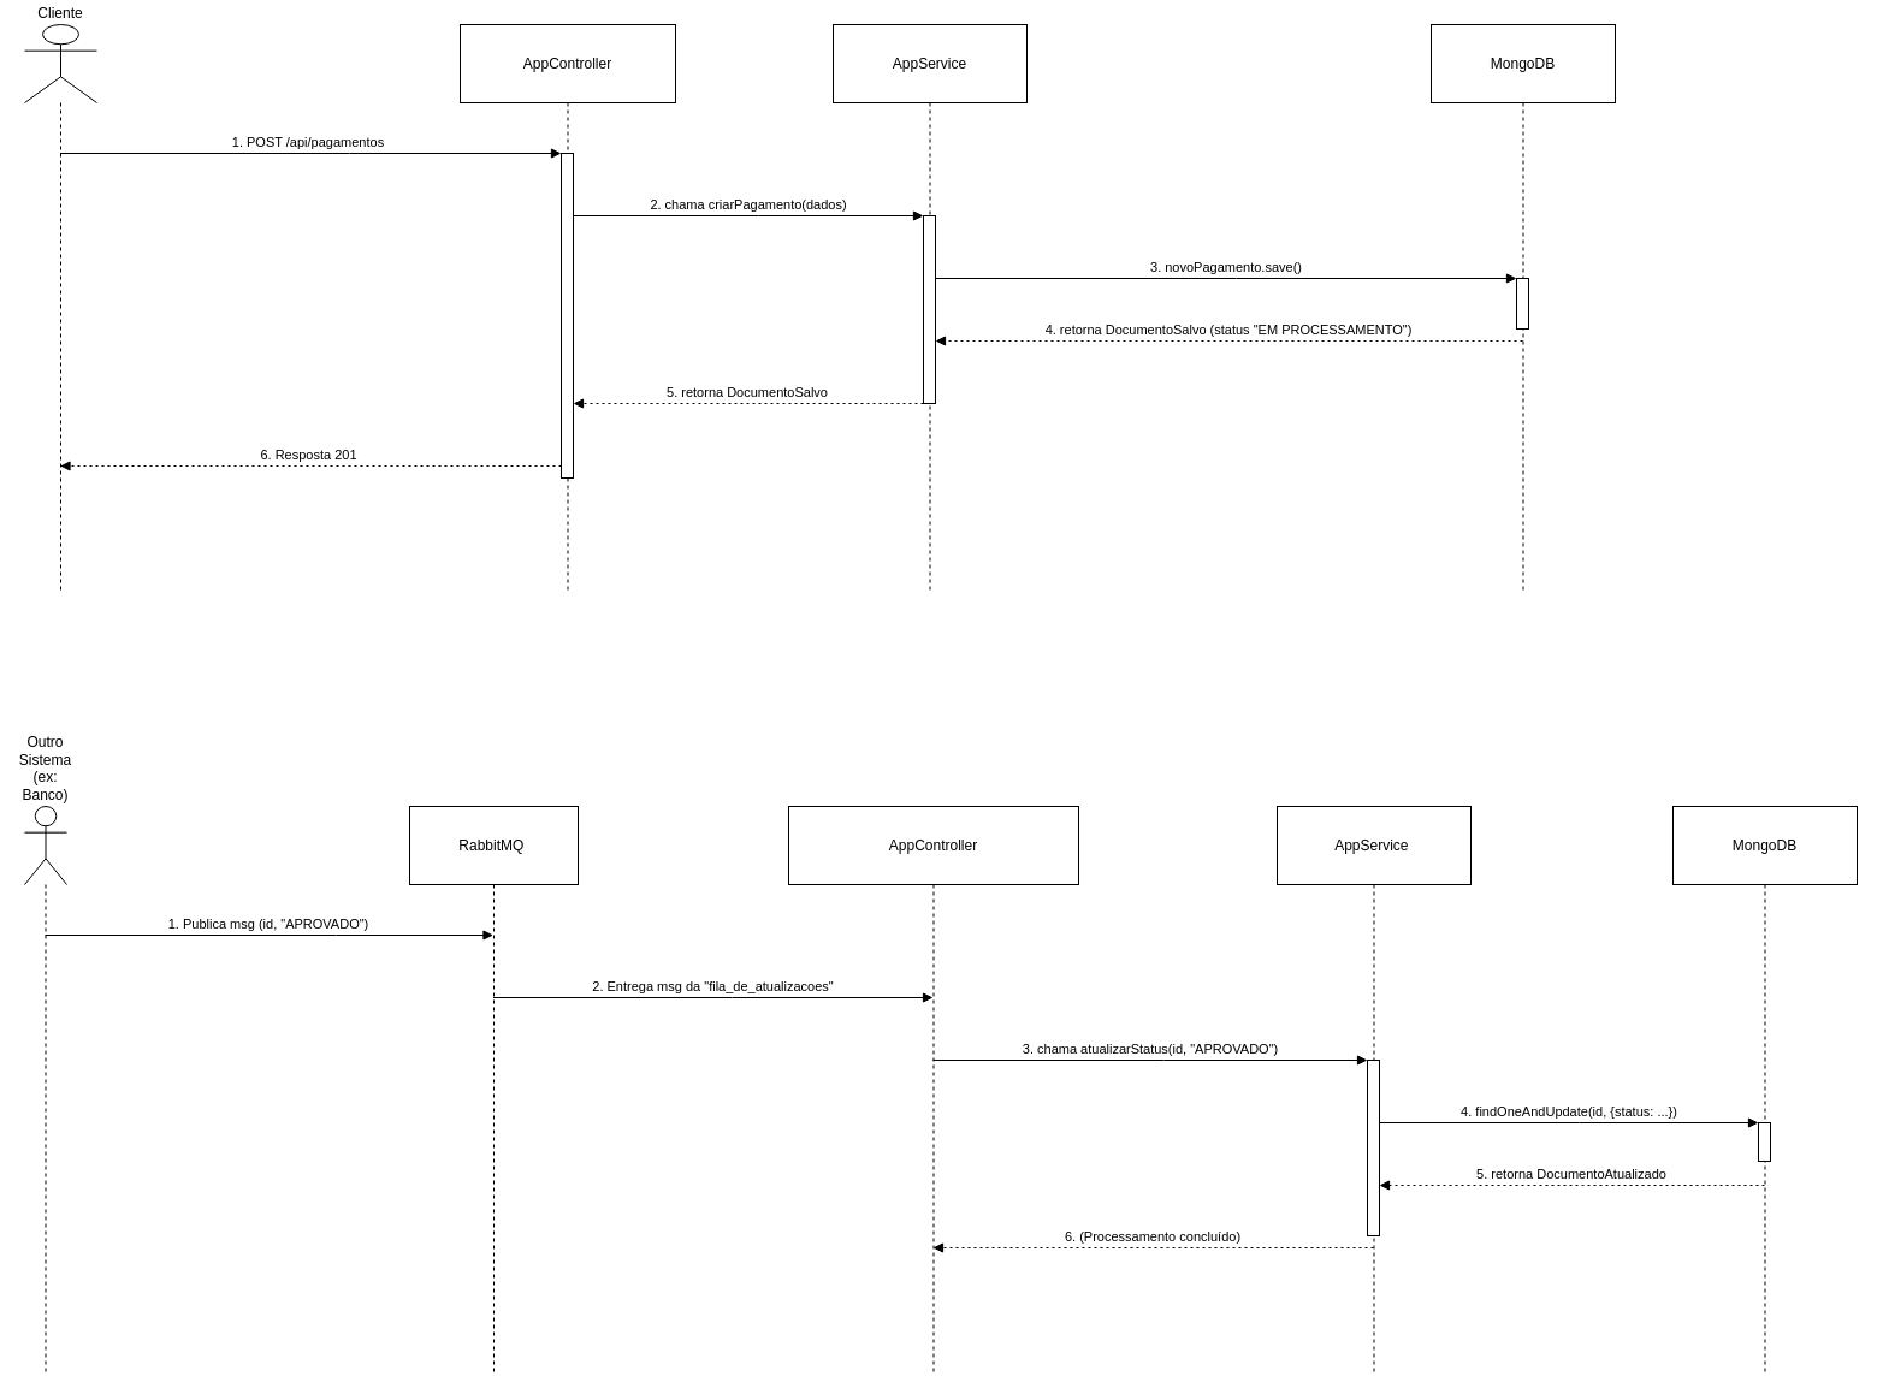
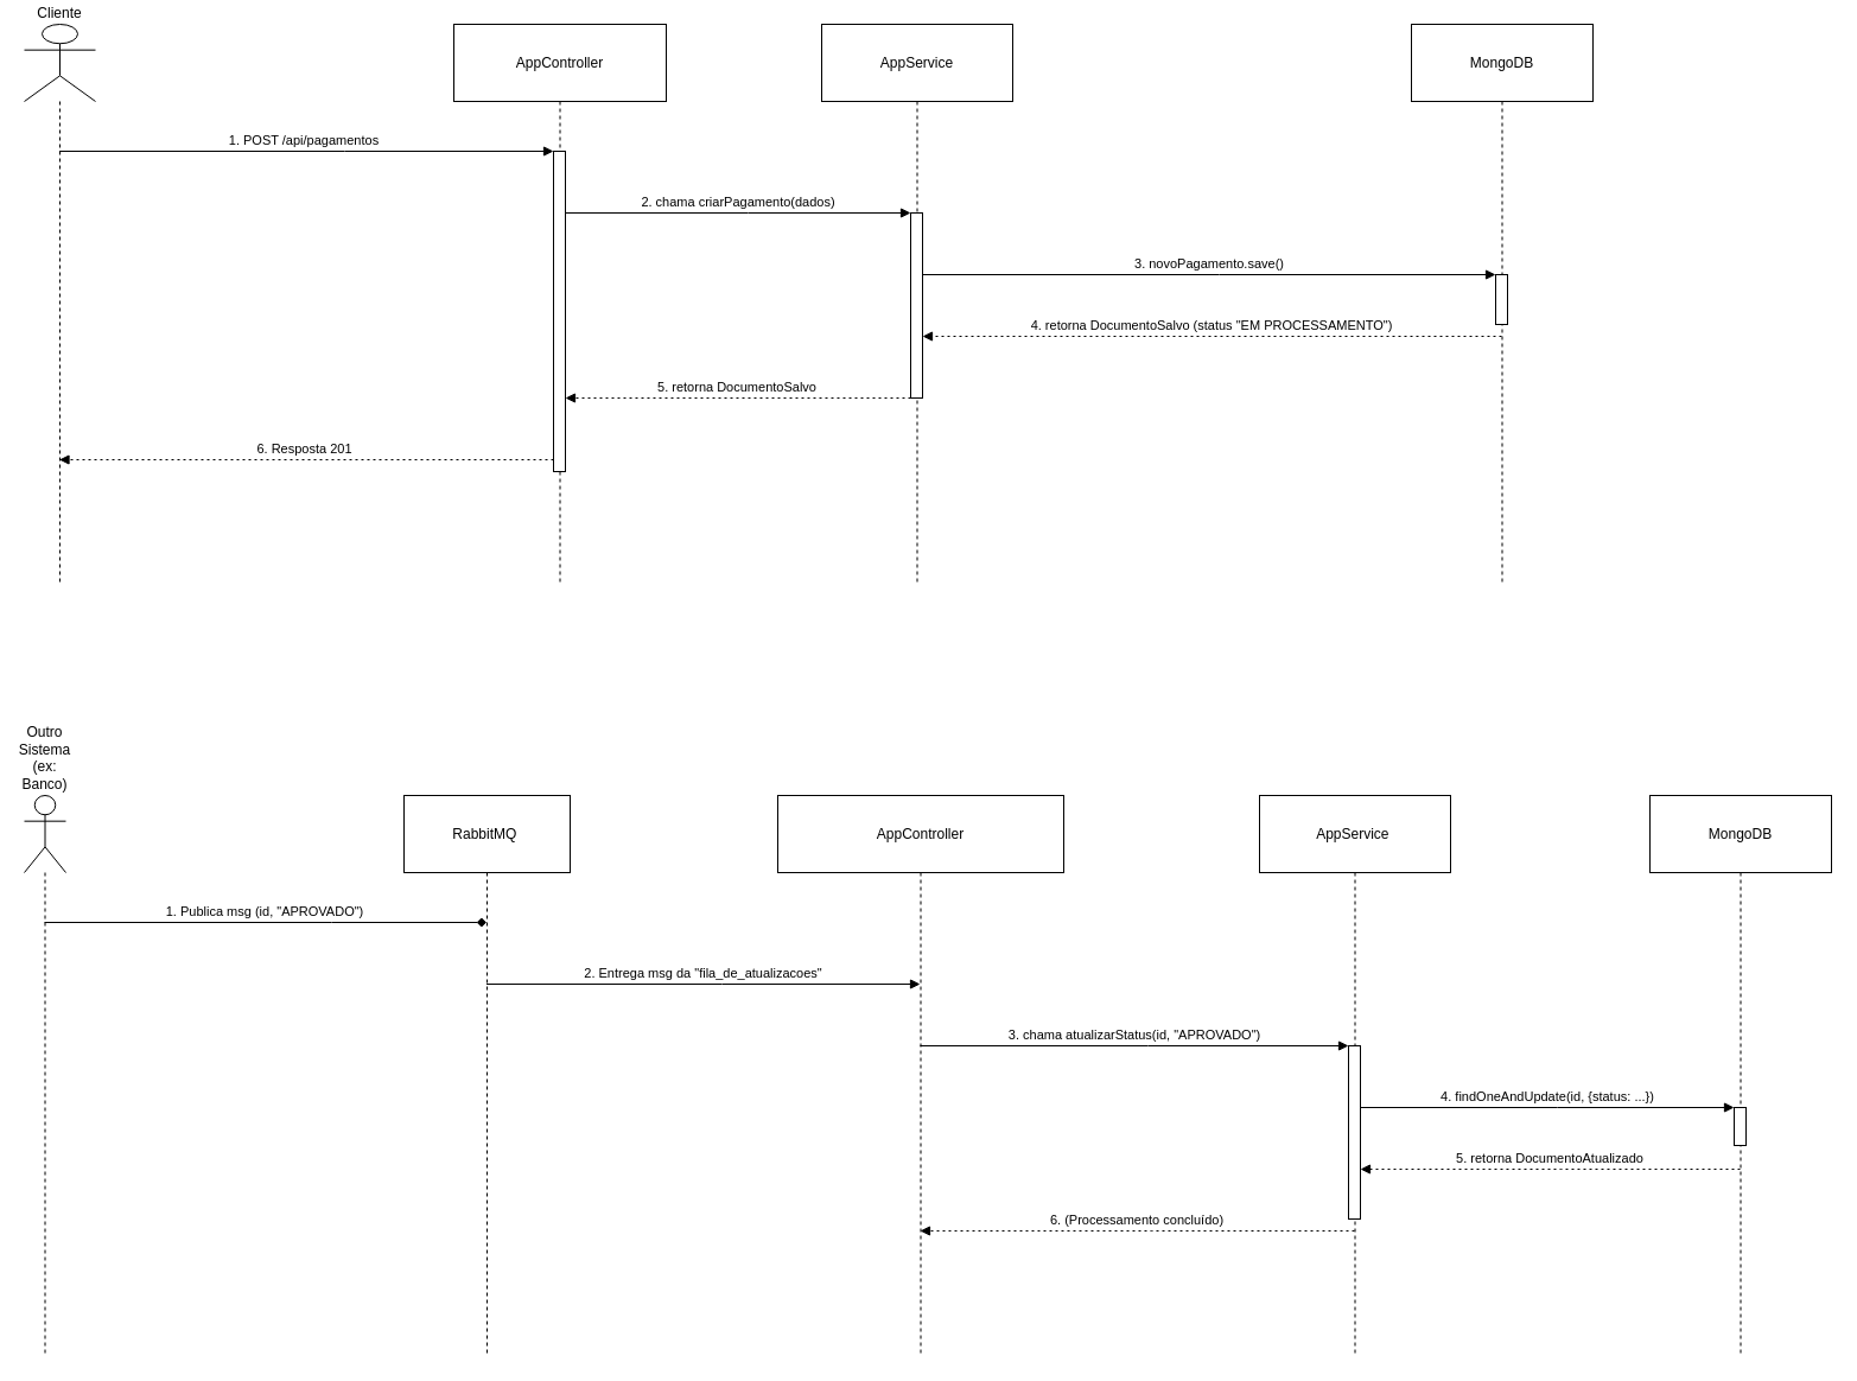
  <mxCell id="0" />
  <mxCell id="1" parent="0" />
  <mxCell id="2" value="Cliente" style="shape=umlLifeline;perimeter=lifelinePerimeter;whiteSpace=wrap;container=1;dropTarget=0;collapsible=0;recursiveResize=0;outlineConnect=0;portConstraint=eastwest;newEdgeStyle={&quot;edgeStyle&quot;:&quot;elbowEdgeStyle&quot;,&quot;elbow&quot;:&quot;vertical&quot;,&quot;curved&quot;:0,&quot;rounded&quot;:0};participant=umlActor;verticalAlign=bottom;labelPosition=center;verticalLabelPosition=top;align=center;size=65;" vertex="1" parent="1"><mxGeometry x="20" y="20" width="60" height="472" as="geometry" /></mxCell>
  <mxCell id="3" value="AppController" style="shape=umlLifeline;perimeter=lifelinePerimeter;whiteSpace=wrap;container=1;dropTarget=0;collapsible=0;recursiveResize=0;outlineConnect=0;portConstraint=eastwest;newEdgeStyle={&quot;edgeStyle&quot;:&quot;elbowEdgeStyle&quot;,&quot;elbow&quot;:&quot;vertical&quot;,&quot;curved&quot;:0,&quot;rounded&quot;:0};size=65;" vertex="1" parent="1"><mxGeometry x="382" y="20" width="179" height="472" as="geometry" /></mxCell>
  <mxCell id="4" value="" style="points=[];perimeter=orthogonalPerimeter;outlineConnect=0;targetShapes=umlLifeline;portConstraint=eastwest;newEdgeStyle={&quot;edgeStyle&quot;:&quot;elbowEdgeStyle&quot;,&quot;elbow&quot;:&quot;vertical&quot;,&quot;curved&quot;:0,&quot;rounded&quot;:0}" vertex="1" parent="3"><mxGeometry x="84" y="107" width="10" height="270" as="geometry" /></mxCell>
  <mxCell id="5" value="AppService" style="shape=umlLifeline;perimeter=lifelinePerimeter;whiteSpace=wrap;container=1;dropTarget=0;collapsible=0;recursiveResize=0;outlineConnect=0;portConstraint=eastwest;newEdgeStyle={&quot;edgeStyle&quot;:&quot;elbowEdgeStyle&quot;,&quot;elbow&quot;:&quot;vertical&quot;,&quot;curved&quot;:0,&quot;rounded&quot;:0};size=65;" vertex="1" parent="1"><mxGeometry x="692" y="20" width="161" height="472" as="geometry" /></mxCell>
  <mxCell id="6" value="" style="points=[];perimeter=orthogonalPerimeter;outlineConnect=0;targetShapes=umlLifeline;portConstraint=eastwest;newEdgeStyle={&quot;edgeStyle&quot;:&quot;elbowEdgeStyle&quot;,&quot;elbow&quot;:&quot;vertical&quot;,&quot;curved&quot;:0,&quot;rounded&quot;:0}" vertex="1" parent="5"><mxGeometry x="75" y="159" width="10" height="156" as="geometry" /></mxCell>
  <mxCell id="7" value="MongoDB" style="shape=umlLifeline;perimeter=lifelinePerimeter;whiteSpace=wrap;container=1;dropTarget=0;collapsible=0;recursiveResize=0;outlineConnect=0;portConstraint=eastwest;newEdgeStyle={&quot;edgeStyle&quot;:&quot;elbowEdgeStyle&quot;,&quot;elbow&quot;:&quot;vertical&quot;,&quot;curved&quot;:0,&quot;rounded&quot;:0};size=65;" vertex="1" parent="1"><mxGeometry x="1189" y="20" width="153" height="472" as="geometry" /></mxCell>
  <mxCell id="8" value="" style="points=[];perimeter=orthogonalPerimeter;outlineConnect=0;targetShapes=umlLifeline;portConstraint=eastwest;newEdgeStyle={&quot;edgeStyle&quot;:&quot;elbowEdgeStyle&quot;,&quot;elbow&quot;:&quot;vertical&quot;,&quot;curved&quot;:0,&quot;rounded&quot;:0}" vertex="1" parent="7"><mxGeometry x="71" y="211" width="10" height="42" as="geometry" /></mxCell>
  <mxCell id="9" value="1. POST /api/pagamentos " style="verticalAlign=bottom;edgeStyle=elbowEdgeStyle;elbow=vertical;curved=0;rounded=0;endArrow=block;" edge="1" parent="1" source="2" target="4"><mxGeometry relative="1" as="geometry"><Array as="points"><mxPoint x="290" y="127" /></Array></mxGeometry></mxCell>
  <mxCell id="10" value="2. chama criarPagamento(dados)" style="verticalAlign=bottom;edgeStyle=elbowEdgeStyle;elbow=vertical;curved=0;rounded=0;endArrow=block;" edge="1" parent="1" source="4" target="6"><mxGeometry relative="1" as="geometry"><Array as="points"><mxPoint x="630" y="179" /></Array></mxGeometry></mxCell>
  <mxCell id="11" value="3. novoPagamento.save()" style="verticalAlign=bottom;edgeStyle=elbowEdgeStyle;elbow=vertical;curved=0;rounded=0;endArrow=block;" edge="1" parent="1" source="6" target="8"><mxGeometry relative="1" as="geometry"><Array as="points"><mxPoint x="1027" y="231" /></Array></mxGeometry></mxCell>
  <mxCell id="12" value="4. retorna DocumentoSalvo (status &quot;EM PROCESSAMENTO&quot;)" style="verticalAlign=bottom;edgeStyle=elbowEdgeStyle;elbow=vertical;curved=0;rounded=0;dashed=1;dashPattern=2 3;endArrow=block;" edge="1" parent="1" source="7" target="6"><mxGeometry relative="1" as="geometry"><Array as="points"><mxPoint x="1030" y="283" /></Array></mxGeometry></mxCell>
  <mxCell id="13" value="5. retorna DocumentoSalvo" style="verticalAlign=bottom;edgeStyle=elbowEdgeStyle;elbow=vertical;curved=0;rounded=0;dashed=1;dashPattern=2 3;endArrow=block;" edge="1" parent="1" source="6" target="4"><mxGeometry relative="1" as="geometry"><Array as="points"><mxPoint x="633" y="335" /></Array></mxGeometry></mxCell>
  <mxCell id="14" value="6. Resposta 201 " style="verticalAlign=bottom;edgeStyle=elbowEdgeStyle;elbow=vertical;curved=0;rounded=0;dashed=1;dashPattern=2 3;endArrow=block;" edge="1" parent="1" source="4" target="2"><mxGeometry relative="1" as="geometry"><Array as="points"><mxPoint x="293" y="387" /></Array></mxGeometry></mxCell>
  <mxCell id="15" value="Outro Sistema (ex: Banco)" style="shape=umlLifeline;perimeter=lifelinePerimeter;whiteSpace=wrap;container=1;dropTarget=0;collapsible=0;recursiveResize=0;outlineConnect=0;portConstraint=eastwest;newEdgeStyle={&quot;edgeStyle&quot;:&quot;elbowEdgeStyle&quot;,&quot;elbow&quot;:&quot;vertical&quot;,&quot;curved&quot;:0,&quot;rounded&quot;:0};participant=umlActor;verticalAlign=bottom;labelPosition=center;verticalLabelPosition=top;align=center;size=65;" vertex="1" parent="1"><mxGeometry x="20" y="670" width="35" height="472" as="geometry" /></mxCell>
  <mxCell id="16" value="RabbitMQ " style="shape=umlLifeline;perimeter=lifelinePerimeter;whiteSpace=wrap;container=1;dropTarget=0;collapsible=0;recursiveResize=0;outlineConnect=0;portConstraint=eastwest;newEdgeStyle={&quot;edgeStyle&quot;:&quot;elbowEdgeStyle&quot;,&quot;elbow&quot;:&quot;vertical&quot;,&quot;curved&quot;:0,&quot;rounded&quot;:0};size=65;" vertex="1" parent="1"><mxGeometry x="340" y="670" width="140" height="472" as="geometry" /></mxCell>
  <mxCell id="17" value="AppController" style="shape=umlLifeline;perimeter=lifelinePerimeter;whiteSpace=wrap;container=1;dropTarget=0;collapsible=0;recursiveResize=0;outlineConnect=0;portConstraint=eastwest;newEdgeStyle={&quot;edgeStyle&quot;:&quot;elbowEdgeStyle&quot;,&quot;elbow&quot;:&quot;vertical&quot;,&quot;curved&quot;:0,&quot;rounded&quot;:0};size=65;" vertex="1" parent="1"><mxGeometry x="655" y="670" width="241" height="472" as="geometry" /></mxCell>
  <mxCell id="18" value="AppService " style="shape=umlLifeline;perimeter=lifelinePerimeter;whiteSpace=wrap;container=1;dropTarget=0;collapsible=0;recursiveResize=0;outlineConnect=0;portConstraint=eastwest;newEdgeStyle={&quot;edgeStyle&quot;:&quot;elbowEdgeStyle&quot;,&quot;elbow&quot;:&quot;vertical&quot;,&quot;curved&quot;:0,&quot;rounded&quot;:0};size=65;" vertex="1" parent="1"><mxGeometry x="1061" y="670" width="161" height="472" as="geometry" /></mxCell>
  <mxCell id="19" value="" style="points=[];perimeter=orthogonalPerimeter;outlineConnect=0;targetShapes=umlLifeline;portConstraint=eastwest;newEdgeStyle={&quot;edgeStyle&quot;:&quot;elbowEdgeStyle&quot;,&quot;elbow&quot;:&quot;vertical&quot;,&quot;curved&quot;:0,&quot;rounded&quot;:0}" vertex="1" parent="18"><mxGeometry x="75" y="211" width="10" height="146" as="geometry" /></mxCell>
  <mxCell id="20" value="MongoDB" style="shape=umlLifeline;perimeter=lifelinePerimeter;whiteSpace=wrap;container=1;dropTarget=0;collapsible=0;recursiveResize=0;outlineConnect=0;portConstraint=eastwest;newEdgeStyle={&quot;edgeStyle&quot;:&quot;elbowEdgeStyle&quot;,&quot;elbow&quot;:&quot;vertical&quot;,&quot;curved&quot;:0,&quot;rounded&quot;:0};size=65;" vertex="1" parent="1"><mxGeometry x="1390" y="670" width="153" height="472" as="geometry" /></mxCell>
  <mxCell id="21" value="" style="points=[];perimeter=orthogonalPerimeter;outlineConnect=0;targetShapes=umlLifeline;portConstraint=eastwest;newEdgeStyle={&quot;edgeStyle&quot;:&quot;elbowEdgeStyle&quot;,&quot;elbow&quot;:&quot;vertical&quot;,&quot;curved&quot;:0,&quot;rounded&quot;:0}" vertex="1" parent="20"><mxGeometry x="71" y="263" width="10" height="32" as="geometry" /></mxCell>
- <mxCell id="22" value="1. Publica msg (id, &quot;APROVADO&quot;)" style="verticalAlign=bottom;edgeStyle=elbowEdgeStyle;elbow=vertical;curved=0;rounded=0;endArrow=block;" edge="1" parent="1" source="15" target="16"><mxGeometry relative="1" as="geometry"><Array as="points"><mxPoint x="279" y="777" /></Array></mxGeometry></mxCell>
+ <mxCell id="22" value="1. Publica msg (id, &quot;APROVADO&quot;)" style="verticalAlign=bottom;edgeStyle=elbowEdgeStyle;elbow=vertical;curved=0;rounded=0;endArrow=diamond;" edge="1" parent="1" source="15" target="16"><mxGeometry relative="1" as="geometry"><Array as="points"><mxPoint x="279" y="777" /></Array></mxGeometry></mxCell>
  <mxCell id="23" value="2. Entrega msg da &quot;fila_de_atualizacoes&quot;" style="verticalAlign=bottom;edgeStyle=elbowEdgeStyle;elbow=vertical;curved=0;rounded=0;endArrow=block;" edge="1" parent="1" source="16" target="17"><mxGeometry relative="1" as="geometry"><Array as="points"><mxPoint x="608" y="829" /></Array></mxGeometry></mxCell>
  <mxCell id="24" value="3. chama atualizarStatus(id, &quot;APROVADO&quot;)" style="verticalAlign=bottom;edgeStyle=elbowEdgeStyle;elbow=vertical;curved=0;rounded=0;endArrow=block;" edge="1" parent="1" source="17" target="19"><mxGeometry relative="1" as="geometry"><Array as="points"><mxPoint x="967" y="881" /></Array></mxGeometry></mxCell>
  <mxCell id="25" value="4. findOneAndUpdate(id, {status: ...})" style="verticalAlign=bottom;edgeStyle=elbowEdgeStyle;elbow=vertical;curved=0;rounded=0;endArrow=block;" edge="1" parent="1" source="19" target="21"><mxGeometry relative="1" as="geometry"><Array as="points"><mxPoint x="1312" y="933" /></Array></mxGeometry></mxCell>
  <mxCell id="26" value="5. retorna DocumentoAtualizado" style="verticalAlign=bottom;edgeStyle=elbowEdgeStyle;elbow=vertical;curved=0;rounded=0;dashed=1;dashPattern=2 3;endArrow=block;" edge="1" parent="1" source="20" target="19"><mxGeometry relative="1" as="geometry"><Array as="points"><mxPoint x="1315" y="985" /></Array></mxGeometry></mxCell>
  <mxCell id="27" value="6. (Processamento concluído)" style="verticalAlign=bottom;edgeStyle=elbowEdgeStyle;elbow=vertical;curved=0;rounded=0;dashed=1;dashPattern=2 3;endArrow=block;" edge="1" parent="1" source="18" target="17"><mxGeometry relative="1" as="geometry"><Array as="points"><mxPoint x="970" y="1037" /></Array></mxGeometry></mxCell>
